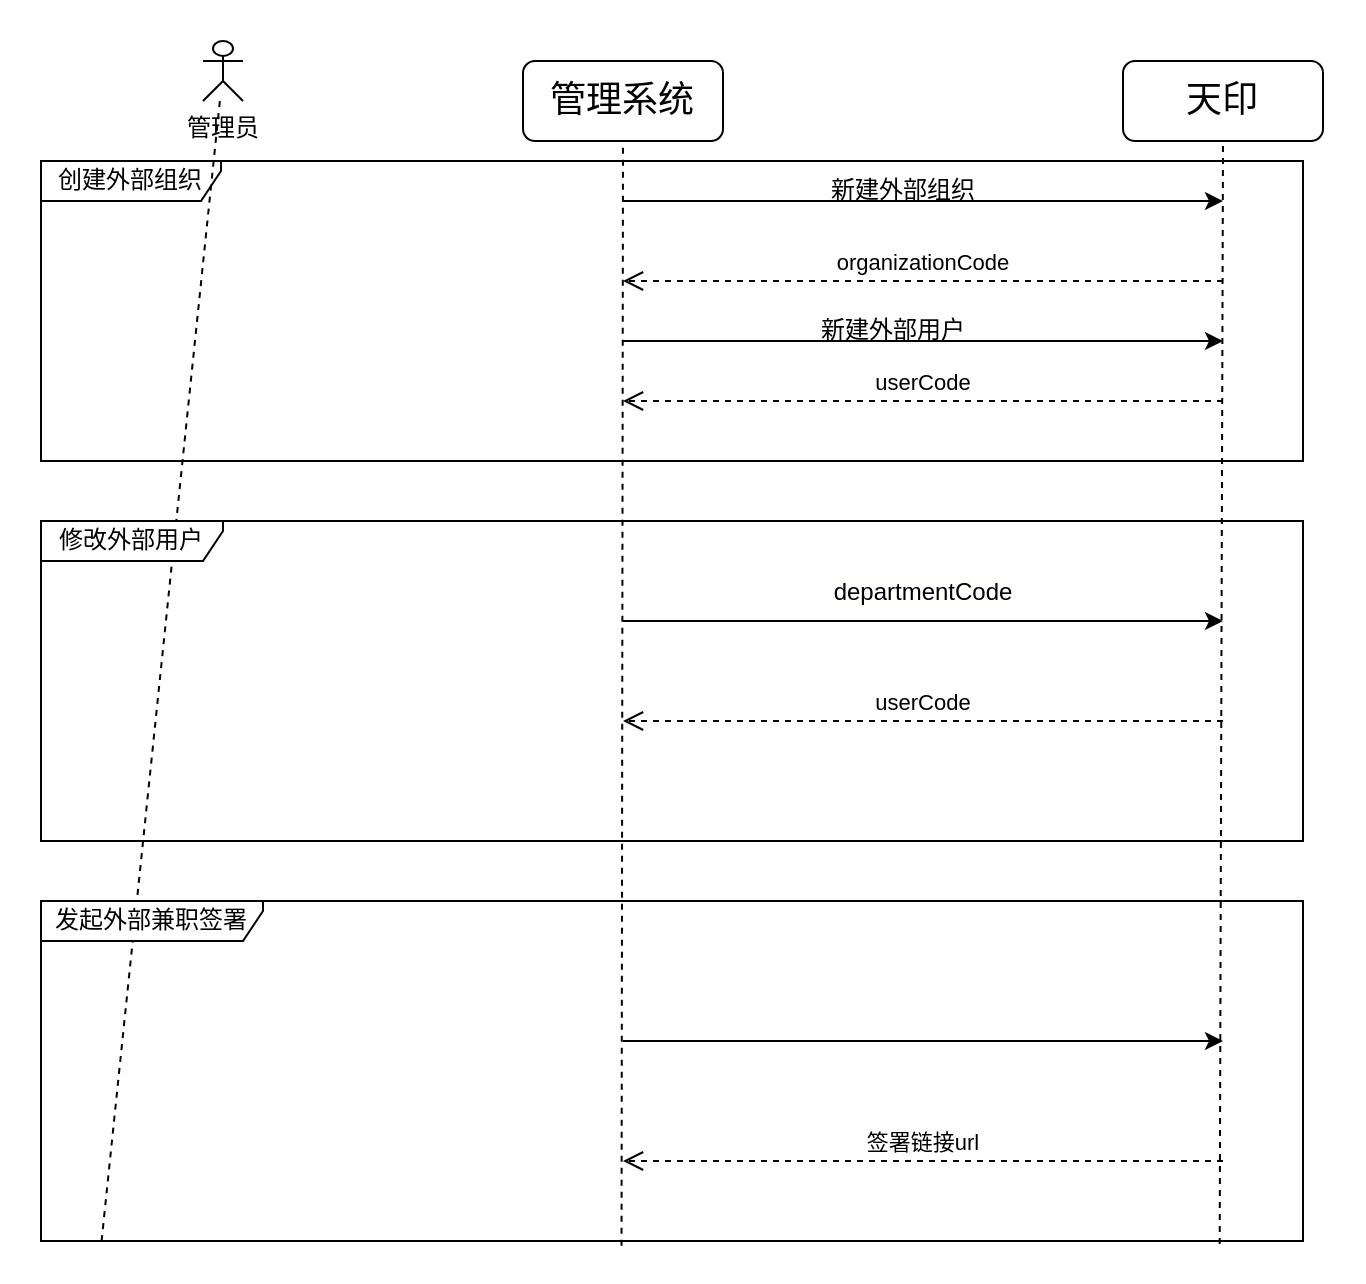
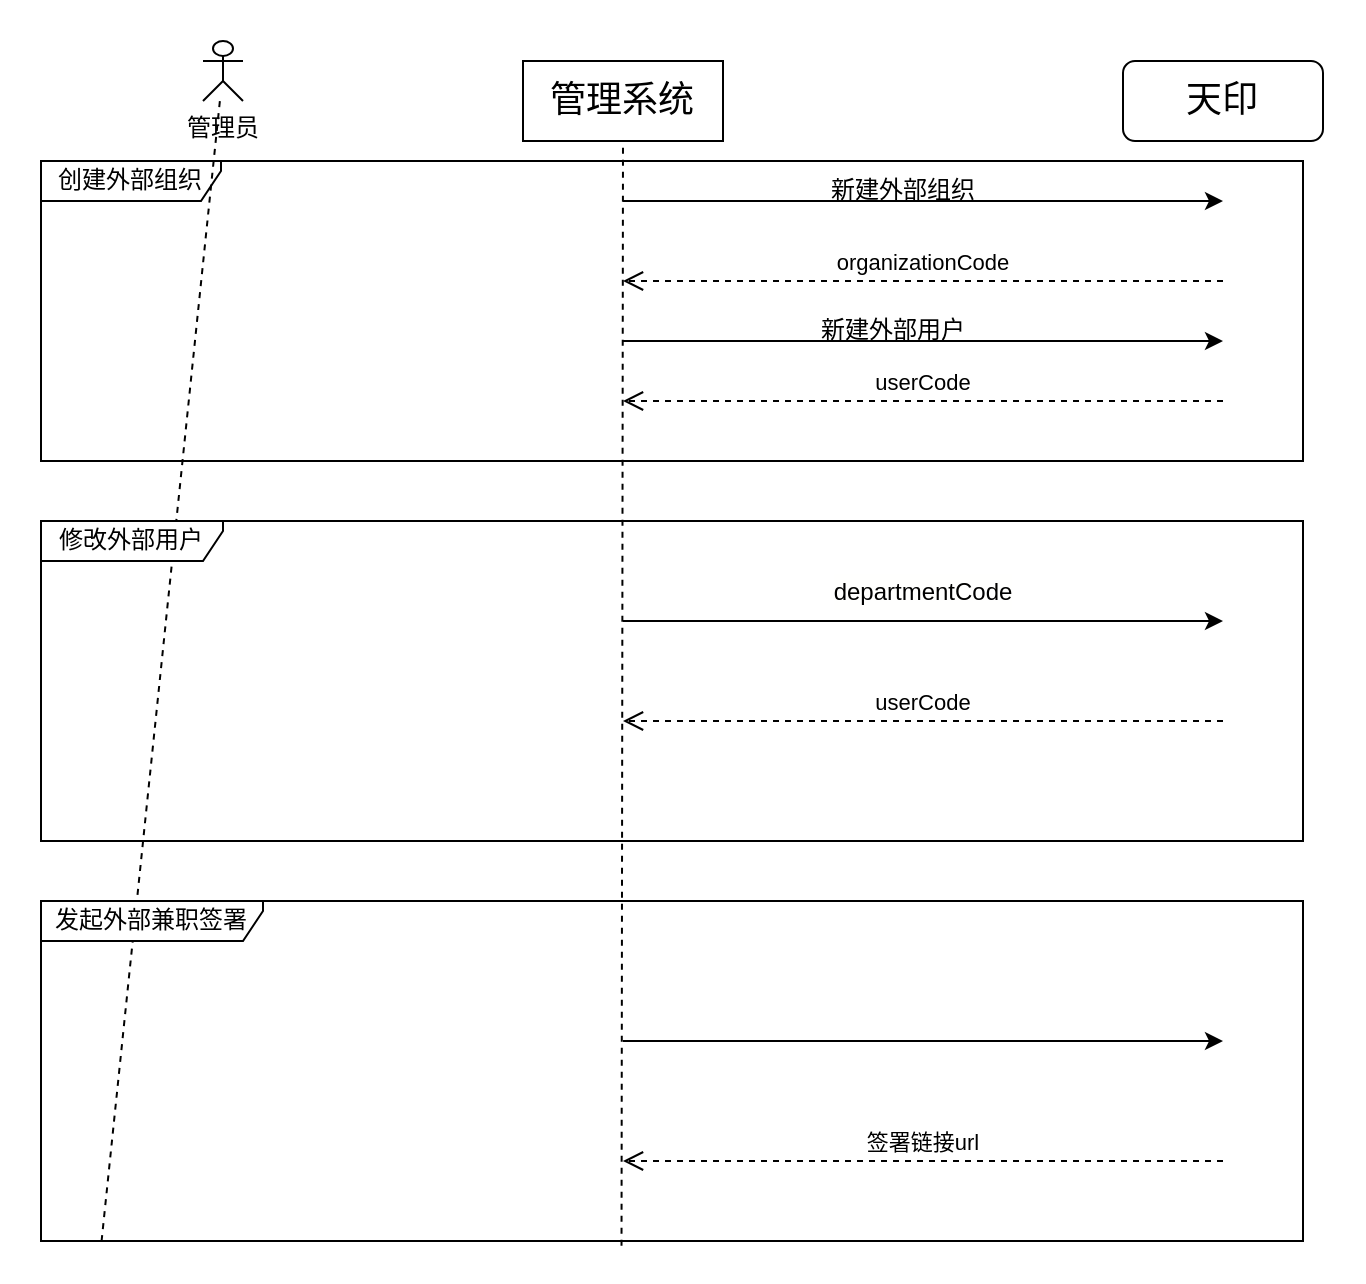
  <mxCell id="0" />
  <mxCell id="1" parent="0" />
  <mxCell id="2" value="创建外部组织" style="shape=umlFrame;whiteSpace=wrap;html=1;pointerEvents=0;width=90;height=20;" vertex="1" parent="1"><mxGeometry x="20" y="80" width="631" height="150" as="geometry" /></mxCell>
  <mxCell id="3" value="管理员" style="shape=umlActor;verticalLabelPosition=bottom;verticalAlign=top;html=1;" vertex="1" parent="1"><mxGeometry x="101" y="20" width="20" height="30" as="geometry" /></mxCell>
- <mxCell id="4" value="&lt;font style=&quot;font-size: 18px;&quot;&gt;管理系统&lt;/font&gt;" style="html=1;whiteSpace=wrap;rounded=1;" vertex="1" parent="1"><mxGeometry x="261" y="30" width="100" height="40" as="geometry" /></mxCell>
+ <mxCell id="4" value="&lt;font style=&quot;font-size: 18px;&quot;&gt;管理系统&lt;/font&gt;" style="html=1;whiteSpace=wrap;" vertex="1" parent="1"><mxGeometry x="261" y="30" width="100" height="40" as="geometry" /></mxCell>
  <mxCell id="5" value="&lt;font style=&quot;font-size: 18px;&quot;&gt;天印&lt;/font&gt;" style="html=1;whiteSpace=wrap;rounded=1;" vertex="1" parent="1"><mxGeometry x="561" y="30" width="100" height="40" as="geometry" /></mxCell>
  <mxCell id="6" value="" style="endArrow=none;dashed=1;html=1;rounded=0;entryX=0.5;entryY=1;entryDx=0;entryDy=0;exitX=0.46;exitY=1.014;exitDx=0;exitDy=0;exitPerimeter=0;" edge="1" parent="1" source="19" target="4"><mxGeometry width="50" height="50" relative="1" as="geometry"><mxPoint x="311" y="630" as="sourcePoint" /><mxPoint x="461" y="160" as="targetPoint" /></mxGeometry></mxCell>
- <mxCell id="7" value="" style="endArrow=none;dashed=1;html=1;rounded=0;entryX=0.5;entryY=1;entryDx=0;entryDy=0;exitX=0.934;exitY=1.009;exitDx=0;exitDy=0;exitPerimeter=0;" edge="1" parent="1" source="19" target="5"><mxGeometry width="50" height="50" relative="1" as="geometry"><mxPoint x="611" y="720" as="sourcePoint" /><mxPoint x="461" y="160" as="targetPoint" /></mxGeometry></mxCell>
  <mxCell id="8" value="" style="endArrow=none;dashed=1;html=1;rounded=0;exitX=0.048;exitY=1;exitDx=0;exitDy=0;exitPerimeter=0;" edge="1" parent="1" source="19" target="3"><mxGeometry width="50" height="50" relative="1" as="geometry"><mxPoint x="51" y="720" as="sourcePoint" /><mxPoint x="461" y="160" as="targetPoint" /></mxGeometry></mxCell>
  <mxCell id="9" value="" style="endArrow=classic;html=1;rounded=0;" edge="1" parent="1"><mxGeometry width="50" height="50" relative="1" as="geometry"><mxPoint x="311" y="100" as="sourcePoint" /><mxPoint x="611" y="100" as="targetPoint" /></mxGeometry></mxCell>
  <mxCell id="10" value="新建外部组织" style="text;html=1;align=center;verticalAlign=middle;resizable=0;points=[];autosize=1;strokeColor=none;fillColor=none;" vertex="1" parent="1"><mxGeometry x="401" y="80" width="100" height="30" as="geometry" /></mxCell>
  <mxCell id="11" value="organizationCode" style="html=1;verticalAlign=bottom;endArrow=open;dashed=1;endSize=8;edgeStyle=elbowEdgeStyle;elbow=vertical;curved=0;rounded=0;" edge="1" parent="1"><mxGeometry relative="1" as="geometry"><mxPoint x="611" y="140" as="sourcePoint" /><mxPoint x="311" y="140" as="targetPoint" /></mxGeometry></mxCell>
  <mxCell id="12" value="" style="endArrow=classic;html=1;rounded=0;" edge="1" parent="1"><mxGeometry width="50" height="50" relative="1" as="geometry"><mxPoint x="311" y="170" as="sourcePoint" /><mxPoint x="611" y="170" as="targetPoint" /></mxGeometry></mxCell>
  <mxCell id="13" value="新建外部用户" style="text;html=1;align=center;verticalAlign=middle;resizable=0;points=[];autosize=1;strokeColor=none;fillColor=none;" vertex="1" parent="1"><mxGeometry x="396" y="150" width="100" height="30" as="geometry" /></mxCell>
  <mxCell id="14" value="userCode" style="html=1;verticalAlign=bottom;endArrow=open;dashed=1;endSize=8;edgeStyle=elbowEdgeStyle;elbow=vertical;curved=0;rounded=0;" edge="1" parent="1"><mxGeometry relative="1" as="geometry"><mxPoint x="611" y="200" as="sourcePoint" /><mxPoint x="311" y="200" as="targetPoint" /><mxPoint as="offset" /></mxGeometry></mxCell>
  <mxCell id="15" value="修改外部用户" style="shape=umlFrame;whiteSpace=wrap;html=1;pointerEvents=0;width=91;height=20;" vertex="1" parent="1"><mxGeometry x="20" y="260" width="631" height="160" as="geometry" /></mxCell>
  <mxCell id="16" value="" style="endArrow=classic;html=1;rounded=0;" edge="1" parent="1"><mxGeometry width="50" height="50" relative="1" as="geometry"><mxPoint x="311" y="310" as="sourcePoint" /><mxPoint x="611" y="310" as="targetPoint" /></mxGeometry></mxCell>
  <mxCell id="17" value="&lt;div style=&quot;background-color: rgb(255, 255, 254); line-height: 18px;&quot;&gt;departmentCode&lt;/div&gt;" style="text;html=1;align=center;verticalAlign=middle;resizable=0;points=[];autosize=1;strokeColor=none;fillColor=none;" vertex="1" parent="1"><mxGeometry x="401" y="280" width="120" height="30" as="geometry" /></mxCell>
  <mxCell id="18" value="userCode" style="html=1;verticalAlign=bottom;endArrow=open;dashed=1;endSize=8;edgeStyle=elbowEdgeStyle;elbow=vertical;curved=0;rounded=0;" edge="1" parent="1"><mxGeometry relative="1" as="geometry"><mxPoint x="611" y="360" as="sourcePoint" /><mxPoint x="311" y="360" as="targetPoint" /><mxPoint as="offset" /></mxGeometry></mxCell>
  <mxCell id="19" value="发起外部兼职签署" style="shape=umlFrame;whiteSpace=wrap;html=1;pointerEvents=0;width=111;height=20;" vertex="1" parent="1"><mxGeometry x="20" y="450" width="631" height="170" as="geometry" /></mxCell>
  <mxCell id="20" value="" style="endArrow=classic;html=1;rounded=0;" edge="1" parent="1"><mxGeometry width="50" height="50" relative="1" as="geometry"><mxPoint x="311" y="520" as="sourcePoint" /><mxPoint x="611" y="520" as="targetPoint" /></mxGeometry></mxCell>
  <mxCell id="21" value="签署链接url" style="html=1;verticalAlign=bottom;endArrow=open;dashed=1;endSize=8;edgeStyle=elbowEdgeStyle;elbow=vertical;curved=0;rounded=0;" edge="1" parent="1"><mxGeometry relative="1" as="geometry"><mxPoint x="611" y="580" as="sourcePoint" /><mxPoint x="311" y="580" as="targetPoint" /><mxPoint as="offset" /></mxGeometry></mxCell>
